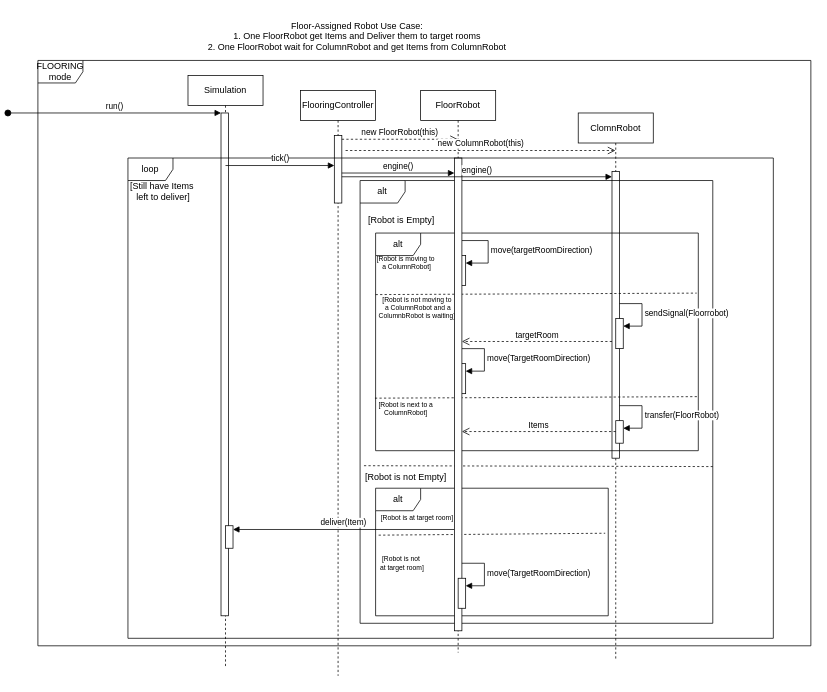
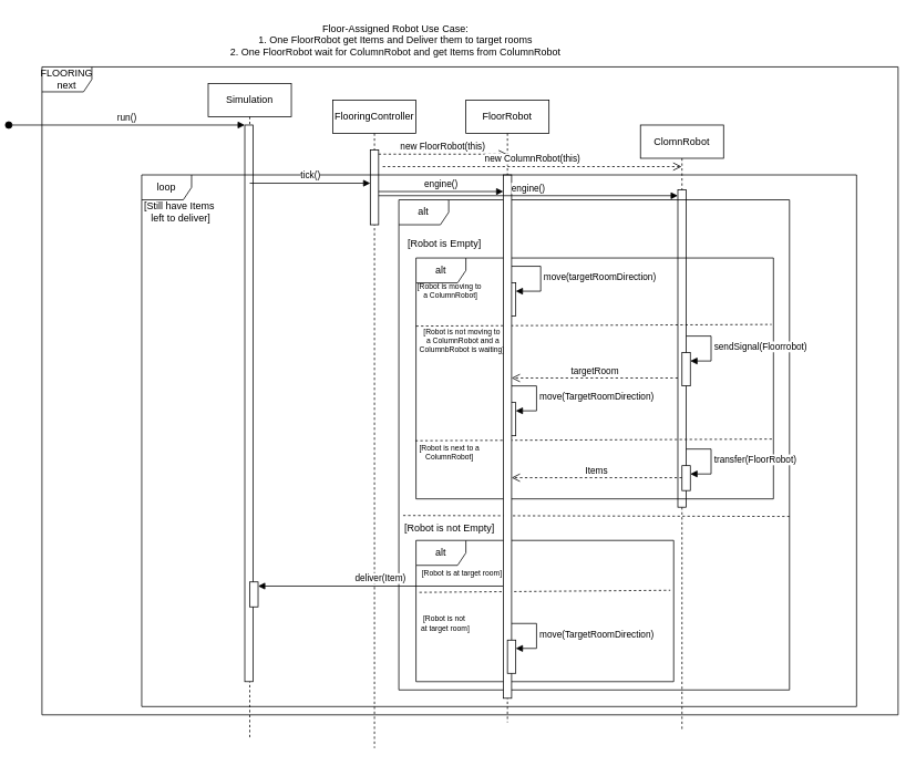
  <mxCell id="0" />
  <mxCell id="1" parent="0" />
  <mxCell id="2" value="ClomnRobot" style="shape=umlLifeline;perimeter=lifelinePerimeter;whiteSpace=wrap;html=1;container=1;dropTarget=0;collapsible=0;recursiveResize=0;outlineConnect=0;portConstraint=eastwest;newEdgeStyle={&quot;curved&quot;:0,&quot;rounded&quot;:0};" parent="1" vertex="1"><mxGeometry x="740" y="150" width="100" height="730" as="geometry" /></mxCell>
  <mxCell id="3" value="" style="html=1;points=[[0,0,0,0,5],[0,1,0,0,-5],[1,0,0,0,5],[1,1,0,0,-5]];perimeter=orthogonalPerimeter;outlineConnect=0;targetShapes=umlLifeline;portConstraint=eastwest;newEdgeStyle={&quot;curved&quot;:0,&quot;rounded&quot;:0};" parent="1" vertex="1"><mxGeometry x="785" y="228" width="10" height="382" as="geometry" /></mxCell>
  <mxCell id="4" value="FlooringController" style="shape=umlLifeline;perimeter=lifelinePerimeter;whiteSpace=wrap;html=1;container=1;dropTarget=0;collapsible=0;recursiveResize=0;outlineConnect=0;portConstraint=eastwest;newEdgeStyle={&quot;curved&quot;:0,&quot;rounded&quot;:0};" parent="1" vertex="1"><mxGeometry x="370" y="120" width="100" height="780" as="geometry" /></mxCell>
  <mxCell id="5" value="" style="html=1;points=[[0,0,0,0,5],[0,1,0,0,-5],[1,0,0,0,5],[1,1,0,0,-5]];perimeter=orthogonalPerimeter;outlineConnect=0;targetShapes=umlLifeline;portConstraint=eastwest;newEdgeStyle={&quot;curved&quot;:0,&quot;rounded&quot;:0};" parent="4" vertex="1"><mxGeometry x="45" y="60" width="10" height="90" as="geometry" /></mxCell>
  <mxCell id="6" value="Floor-Assigned Robot Use Case:&lt;div&gt;1. One FloorRobot get Items and Deliver them to target rooms&lt;/div&gt;&lt;div&gt;2. One FloorRobot wait for ColumnRobot and get Items from ColumnRobot&lt;/div&gt;&lt;div&gt;&lt;br&gt;&lt;/div&gt;" style="text;html=1;align=center;verticalAlign=middle;resizable=0;points=[];autosize=1;strokeColor=none;fillColor=none;" parent="1" vertex="1"><mxGeometry x="235" y="20" width="420" height="70" as="geometry" /></mxCell>
  <mxCell id="7" value="FloorRobot" style="shape=umlLifeline;perimeter=lifelinePerimeter;whiteSpace=wrap;html=1;container=0;dropTarget=0;collapsible=0;recursiveResize=0;outlineConnect=0;portConstraint=eastwest;newEdgeStyle={&quot;curved&quot;:0,&quot;rounded&quot;:0};" parent="1" vertex="1"><mxGeometry x="530" y="120" width="100" height="749" as="geometry" /></mxCell>
  <mxCell id="8" value="engine()" style="html=1;verticalAlign=bottom;endArrow=block;curved=0;rounded=0;entryX=0;entryY=0;entryDx=0;entryDy=5;" parent="1" edge="1"><mxGeometry relative="1" as="geometry"><mxPoint x="425" y="230" as="sourcePoint" /><mxPoint x="575" y="230" as="targetPoint" /></mxGeometry></mxCell>
  <mxCell id="9" value="alt" style="shape=umlFrame;whiteSpace=wrap;html=1;pointerEvents=0;" parent="1" vertex="1"><mxGeometry x="449.32" y="240" width="470" height="590" as="geometry" /></mxCell>
  <mxCell id="10" value="[Robot is Empty]" style="text;html=1;align=center;verticalAlign=middle;resizable=0;points=[];autosize=1;strokeColor=none;fillColor=none;" parent="1" vertex="1"><mxGeometry x="449.318" y="278" width="110" height="30" as="geometry" /></mxCell>
  <mxCell id="11" value="alt" style="shape=umlFrame;whiteSpace=wrap;html=1;pointerEvents=0;" parent="1" vertex="1"><mxGeometry x="470" y="310" width="430" height="290" as="geometry" /></mxCell>
  <mxCell id="12" value="[Robot is moving to&lt;div style=&quot;font-size: 9px;&quot;&gt;&amp;nbsp;a ColumnRobot]&lt;/div&gt;" style="text;html=1;align=center;verticalAlign=middle;resizable=0;points=[];autosize=1;strokeColor=none;fillColor=none;fontSize=9;fontFamily=Helvetica;fontColor=default;" parent="1" vertex="1"><mxGeometry x="460" y="330" width="100" height="40" as="geometry" /></mxCell>
  <mxCell id="13" value="" style="html=1;points=[[0,0,0,0,5],[0,1,0,0,-5],[1,0,0,0,5],[1,1,0,0,-5]];perimeter=orthogonalPerimeter;outlineConnect=0;targetShapes=umlLifeline;portConstraint=eastwest;newEdgeStyle={&quot;curved&quot;:0,&quot;rounded&quot;:0};" parent="1" vertex="1"><mxGeometry x="580" y="340" width="10" height="40" as="geometry" /></mxCell>
  <mxCell id="14" value="move(targetRoomDirection)" style="html=1;align=left;spacingLeft=2;endArrow=block;rounded=0;edgeStyle=orthogonalEdgeStyle;curved=0;rounded=0;" parent="1" target="13" edge="1"><mxGeometry relative="1" as="geometry"><mxPoint x="585" y="320" as="sourcePoint" /><Array as="points"><mxPoint x="620" y="320" /><mxPoint x="620" y="350" /></Array><mxPoint x="705" y="330" as="targetPoint" /></mxGeometry></mxCell>
  <mxCell id="15" value="" style="endArrow=none;dashed=1;html=1;rounded=0;exitX=0.007;exitY=0.475;exitDx=0;exitDy=0;exitPerimeter=0;entryX=0.995;entryY=0.276;entryDx=0;entryDy=0;entryPerimeter=0;" parent="1" target="11" edge="1"><mxGeometry width="50" height="50" relative="1" as="geometry"><mxPoint x="470" y="392" as="sourcePoint" /><mxPoint x="869" y="392" as="targetPoint" /></mxGeometry></mxCell>
  <mxCell id="16" value="[Robot is not moving to&lt;div style=&quot;font-size: 9px;&quot;&gt;&amp;nbsp;a ColumnRobot and a&lt;/div&gt;&lt;div style=&quot;font-size: 9px;&quot;&gt;ColumnbRobot is waiting]&lt;/div&gt;" style="text;html=1;align=center;verticalAlign=middle;resizable=0;points=[];autosize=1;strokeColor=none;fillColor=none;fontSize=9;fontFamily=Helvetica;fontColor=default;" parent="1" vertex="1"><mxGeometry x="460" y="385" width="130" height="50" as="geometry" /></mxCell>
  <mxCell id="17" value="" style="html=1;points=[[0,0,0,0,5],[0,1,0,0,-5],[1,0,0,0,5],[1,1,0,0,-5]];perimeter=orthogonalPerimeter;outlineConnect=0;targetShapes=umlLifeline;portConstraint=eastwest;newEdgeStyle={&quot;curved&quot;:0,&quot;rounded&quot;:0};" parent="1" vertex="1"><mxGeometry x="580" y="484" width="10" height="40" as="geometry" /></mxCell>
  <mxCell id="18" value="move(TargetRoomDirection)" style="html=1;align=left;spacingLeft=2;endArrow=block;rounded=0;edgeStyle=orthogonalEdgeStyle;curved=0;rounded=0;" parent="1" target="17" edge="1"><mxGeometry relative="1" as="geometry"><mxPoint x="585" y="464" as="sourcePoint" /><Array as="points"><mxPoint x="615" y="494" /></Array></mxGeometry></mxCell>
  <mxCell id="19" value="" style="html=1;points=[[0,0,0,0,5],[0,1,0,0,-5],[1,0,0,0,5],[1,1,0,0,-5]];perimeter=orthogonalPerimeter;outlineConnect=0;targetShapes=umlLifeline;portConstraint=eastwest;newEdgeStyle={&quot;curved&quot;:0,&quot;rounded&quot;:0};" parent="1" vertex="1"><mxGeometry x="790" y="424" width="10" height="40" as="geometry" /></mxCell>
  <mxCell id="20" value="sendSignal(Floorrobot)" style="html=1;align=left;spacingLeft=2;endArrow=block;rounded=0;edgeStyle=orthogonalEdgeStyle;curved=0;rounded=0;" parent="1" target="19" edge="1"><mxGeometry relative="1" as="geometry"><mxPoint x="795" y="404" as="sourcePoint" /><Array as="points"><mxPoint x="825" y="434" /></Array></mxGeometry></mxCell>
  <mxCell id="21" value="targetRoom" style="html=1;verticalAlign=bottom;endArrow=open;dashed=1;endSize=8;curved=0;rounded=0;" parent="1" target="38" edge="1"><mxGeometry relative="1" as="geometry"><mxPoint x="785" y="454.5" as="sourcePoint" /><mxPoint x="705" y="454.5" as="targetPoint" /></mxGeometry></mxCell>
  <mxCell id="22" value="" style="endArrow=none;dashed=1;html=1;rounded=0;exitX=-0.002;exitY=0.769;exitDx=0;exitDy=0;exitPerimeter=0;entryX=0.998;entryY=0.762;entryDx=0;entryDy=0;entryPerimeter=0;" parent="1" edge="1"><mxGeometry width="50" height="50" relative="1" as="geometry"><mxPoint x="469.14" y="530.01" as="sourcePoint" /><mxPoint x="899.14" y="527.98" as="targetPoint" /></mxGeometry></mxCell>
  <mxCell id="23" value="[Robot is next to a&lt;div&gt;&lt;span style=&quot;background-color: initial;&quot;&gt;ColumnRobot]&lt;/span&gt;&lt;/div&gt;" style="text;html=1;align=center;verticalAlign=middle;resizable=0;points=[];autosize=1;strokeColor=none;fillColor=none;fontSize=9;fontFamily=Helvetica;fontColor=default;" parent="1" vertex="1"><mxGeometry x="460" y="524" width="100" height="40" as="geometry" /></mxCell>
  <mxCell id="24" value="" style="html=1;points=[[0,0,0,0,5],[0,1,0,0,-5],[1,0,0,0,5],[1,1,0,0,-5]];perimeter=orthogonalPerimeter;outlineConnect=0;targetShapes=umlLifeline;portConstraint=eastwest;newEdgeStyle={&quot;curved&quot;:0,&quot;rounded&quot;:0};" parent="1" vertex="1"><mxGeometry x="790" y="560" width="10" height="30" as="geometry" /></mxCell>
  <mxCell id="25" value="transfer(FloorRobot)" style="html=1;align=left;spacingLeft=2;endArrow=block;rounded=0;edgeStyle=orthogonalEdgeStyle;curved=0;rounded=0;" parent="1" target="24" edge="1"><mxGeometry relative="1" as="geometry"><mxPoint x="795" y="540" as="sourcePoint" /><Array as="points"><mxPoint x="825" y="570" /></Array></mxGeometry></mxCell>
  <mxCell id="26" value="Items" style="html=1;verticalAlign=bottom;endArrow=open;dashed=1;endSize=8;curved=0;rounded=0;" parent="1" target="38" edge="1"><mxGeometry relative="1" as="geometry"><mxPoint x="790" y="574.5" as="sourcePoint" /><mxPoint x="710" y="574.5" as="targetPoint" /></mxGeometry></mxCell>
  <mxCell id="27" value="" style="endArrow=none;dashed=1;html=1;rounded=0;exitX=0.006;exitY=0.497;exitDx=0;exitDy=0;exitPerimeter=0;entryX=0.995;entryY=0.499;entryDx=0;entryDy=0;entryPerimeter=0;" parent="1" edge="1"><mxGeometry width="50" height="50" relative="1" as="geometry"><mxPoint x="454.49" y="620" as="sourcePoint" /><mxPoint x="919.32" y="621.18" as="targetPoint" /></mxGeometry></mxCell>
  <mxCell id="28" value="[Robot is not Empty]" style="text;html=1;align=center;verticalAlign=middle;resizable=0;points=[];autosize=1;strokeColor=none;fillColor=none;" parent="1" vertex="1"><mxGeometry x="444.998" y="620" width="130" height="30" as="geometry" /></mxCell>
  <mxCell id="29" value="Simulation" style="shape=umlLifeline;perimeter=lifelinePerimeter;whiteSpace=wrap;html=1;container=1;dropTarget=0;collapsible=0;recursiveResize=0;outlineConnect=0;portConstraint=eastwest;newEdgeStyle={&quot;curved&quot;:0,&quot;rounded&quot;:0};" parent="1" vertex="1"><mxGeometry x="220" y="100" width="100" height="790" as="geometry" /></mxCell>
  <mxCell id="30" value="" style="html=1;points=[[0,0,0,0,5],[0,1,0,0,-5],[1,0,0,0,5],[1,1,0,0,-5]];perimeter=orthogonalPerimeter;outlineConnect=0;targetShapes=umlLifeline;portConstraint=eastwest;newEdgeStyle={&quot;curved&quot;:0,&quot;rounded&quot;:0};" parent="29" vertex="1"><mxGeometry x="44" y="50" width="10" height="670" as="geometry" /></mxCell>
  <mxCell id="31" value="run()" style="html=1;verticalAlign=bottom;startArrow=oval;endArrow=block;startSize=8;curved=0;rounded=0;" parent="29" edge="1"><mxGeometry relative="1" as="geometry"><mxPoint x="-240" y="50" as="sourcePoint" /><mxPoint x="44" y="50" as="targetPoint" /></mxGeometry></mxCell>
  <mxCell id="32" value="" style="html=1;points=[[0,0,0,0,5],[0,1,0,0,-5],[1,0,0,0,5],[1,1,0,0,-5]];perimeter=orthogonalPerimeter;outlineConnect=0;targetShapes=umlLifeline;portConstraint=eastwest;newEdgeStyle={&quot;curved&quot;:0,&quot;rounded&quot;:0};" parent="29" vertex="1"><mxGeometry x="50" y="600" width="10" height="30" as="geometry" /></mxCell>
  <mxCell id="33" value="alt" style="shape=umlFrame;whiteSpace=wrap;html=1;pointerEvents=0;" parent="1" vertex="1"><mxGeometry x="470" y="650" width="310" height="170" as="geometry" /></mxCell>
  <mxCell id="34" value="[Robot is at target room&lt;span style=&quot;background-color: initial;&quot;&gt;]&lt;/span&gt;" style="text;html=1;align=center;verticalAlign=middle;resizable=0;points=[];autosize=1;strokeColor=none;fillColor=none;fontSize=9;fontFamily=Helvetica;fontColor=default;" parent="1" vertex="1"><mxGeometry x="465" y="680" width="120" height="20" as="geometry" /></mxCell>
  <mxCell id="35" value="deliver(Item)" style="html=1;verticalAlign=bottom;endArrow=block;curved=0;rounded=0;entryX=1;entryY=0;entryDx=0;entryDy=5;" parent="1" target="32" edge="1"><mxGeometry relative="1" as="geometry"><mxPoint x="575" y="705" as="sourcePoint" /></mxGeometry></mxCell>
  <mxCell id="36" value="" style="endArrow=none;dashed=1;html=1;rounded=0;exitX=0.013;exitY=0.368;exitDx=0;exitDy=0;exitPerimeter=0;entryX=0.987;entryY=0.353;entryDx=0;entryDy=0;entryPerimeter=0;" parent="1" source="33" target="33" edge="1"><mxGeometry width="50" height="50" relative="1" as="geometry"><mxPoint x="690" y="620" as="sourcePoint" /><mxPoint x="776" y="731" as="targetPoint" /></mxGeometry></mxCell>
  <mxCell id="37" value="[Robot is not&amp;nbsp;&lt;div&gt;at target room&lt;span style=&quot;background-color: initial;&quot;&gt;]&lt;/span&gt;&lt;/div&gt;" style="text;html=1;align=center;verticalAlign=middle;resizable=0;points=[];autosize=1;strokeColor=none;fillColor=none;fontSize=9;fontFamily=Helvetica;fontColor=default;" parent="1" vertex="1"><mxGeometry x="465" y="730" width="80" height="40" as="geometry" /></mxCell>
  <mxCell id="38" value="" style="html=1;points=[[0,0,0,0,5],[0,1,0,0,-5],[1,0,0,0,5],[1,1,0,0,-5]];perimeter=orthogonalPerimeter;outlineConnect=0;targetShapes=umlLifeline;portConstraint=eastwest;newEdgeStyle={&quot;curved&quot;:0,&quot;rounded&quot;:0};" parent="1" vertex="1"><mxGeometry x="575" y="210" width="10" height="630" as="geometry" /></mxCell>
  <mxCell id="39" value="" style="html=1;points=[[0,0,0,0,5],[0,1,0,0,-5],[1,0,0,0,5],[1,1,0,0,-5]];perimeter=orthogonalPerimeter;outlineConnect=0;targetShapes=umlLifeline;portConstraint=eastwest;newEdgeStyle={&quot;curved&quot;:0,&quot;rounded&quot;:0};" parent="1" vertex="1"><mxGeometry x="580" y="770" width="10" height="40" as="geometry" /></mxCell>
  <mxCell id="40" value="move(TargetRoomDirection)" style="html=1;align=left;spacingLeft=2;endArrow=block;rounded=0;edgeStyle=orthogonalEdgeStyle;curved=0;rounded=0;" parent="1" target="39" edge="1"><mxGeometry relative="1" as="geometry"><mxPoint x="585" y="750" as="sourcePoint" /><Array as="points"><mxPoint x="615" y="780" /></Array></mxGeometry></mxCell>
  <mxCell id="41" value="new FloorRobot(this)" style="html=1;verticalAlign=bottom;endArrow=open;dashed=1;endSize=8;curved=0;rounded=0;exitX=1;exitY=0;exitDx=0;exitDy=5;exitPerimeter=0;" parent="1" source="5" target="7" edge="1"><mxGeometry relative="1" as="geometry"><mxPoint x="760" y="480" as="sourcePoint" /><mxPoint x="680" y="480" as="targetPoint" /></mxGeometry></mxCell>
  <mxCell id="42" value="new ColumnRobot(this)" style="html=1;verticalAlign=bottom;endArrow=open;dashed=1;endSize=8;curved=0;rounded=0;" parent="1" target="2" edge="1"><mxGeometry relative="1" as="geometry"><mxPoint x="430" y="200" as="sourcePoint" /><mxPoint x="590" y="195" as="targetPoint" /></mxGeometry></mxCell>
  <mxCell id="43" value="loop" style="shape=umlFrame;whiteSpace=wrap;html=1;pointerEvents=0;" parent="1" vertex="1"><mxGeometry x="140" y="210" width="860" height="640" as="geometry" /></mxCell>
  <mxCell id="44" value="engine()" style="html=1;verticalAlign=bottom;endArrow=block;curved=0;rounded=0;exitX=0.55;exitY=0.202;exitDx=0;exitDy=0;exitPerimeter=0;" parent="1" edge="1"><mxGeometry relative="1" as="geometry"><mxPoint x="425" y="235" as="sourcePoint" /><mxPoint x="785" y="235" as="targetPoint" /></mxGeometry></mxCell>
  <mxCell id="45" value="tick()" style="html=1;verticalAlign=bottom;endArrow=block;curved=0;rounded=0;" parent="1" edge="1"><mxGeometry width="80" relative="1" as="geometry"><mxPoint x="270" y="220" as="sourcePoint" /><mxPoint x="415" y="220" as="targetPoint" /></mxGeometry></mxCell>
  <mxCell id="46" value="[Still have Items&lt;div&gt;&amp;nbsp;left to deliver]&lt;/div&gt;" style="text;html=1;align=center;verticalAlign=middle;resizable=0;points=[];autosize=1;strokeColor=none;fillColor=none;" parent="1" vertex="1"><mxGeometry x="129.998" y="235" width="110" height="40" as="geometry" /></mxCell>
- <mxCell id="47" value="FLOORING mode" style="shape=umlFrame;whiteSpace=wrap;html=1;pointerEvents=0;" parent="1" vertex="1"><mxGeometry x="20" y="80" width="1030" height="780" as="geometry" /></mxCell>
+ <mxCell id="47" value="FLOORING next" style="shape=umlFrame;whiteSpace=wrap;html=1;pointerEvents=0;" parent="1" vertex="1"><mxGeometry x="20" y="80" width="1030" height="780" as="geometry" /></mxCell>
